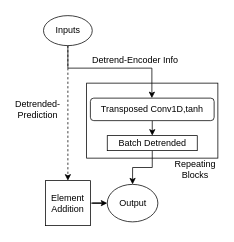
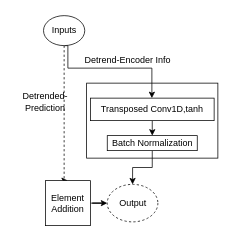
  <mxCell id="0" />
  <mxCell id="1" parent="0" />
  <mxCell id="2" style="edgeStyle=orthogonalEdgeStyle;rounded=0;orthogonalLoop=1;jettySize=auto;html=1;exitX=0.5;exitY=1;exitDx=0;exitDy=0;" edge="1" parent="1" source="4" target="6"><mxGeometry relative="1" as="geometry"><Array as="points"><mxPoint x="90" y="90" /><mxPoint x="202" y="90" /></Array></mxGeometry></mxCell>
  <mxCell id="3" style="edgeStyle=orthogonalEdgeStyle;rounded=0;orthogonalLoop=1;jettySize=auto;html=1;exitX=0.5;exitY=1;exitDx=0;exitDy=0;entryX=0.5;entryY=0;entryDx=0;entryDy=0;dashed=1;" edge="1" parent="1" source="4" target="11"><mxGeometry relative="1" as="geometry"><mxPoint x="75" y="210" as="targetPoint" /><Array as="points"><mxPoint x="90" y="240" /></Array></mxGeometry></mxCell>
- <mxCell id="4" value="Inputs" style="ellipse;whiteSpace=wrap;html=1;" vertex="1" parent="1"><mxGeometry x="57.5" y="20" width="65" height="40" as="geometry" /></mxCell>
+ <mxCell id="4" value="Inputs" style="ellipse;whiteSpace=wrap;html=1;" vertex="1" parent="1"><mxGeometry x="57.5" y="20" width="55" height="40" as="geometry" /></mxCell>
  <mxCell id="5" style="edgeStyle=orthogonalEdgeStyle;rounded=0;orthogonalLoop=1;jettySize=auto;html=1;exitX=0.5;exitY=1;exitDx=0;exitDy=0;entryX=0.5;entryY=0;entryDx=0;entryDy=0;" edge="1" parent="1" source="6" target="9"><mxGeometry relative="1" as="geometry" /></mxCell>
- <mxCell id="6" value="Transposed Conv1D,tanh" style="whiteSpace=wrap;html=1;rounded=1;" vertex="1" parent="1"><mxGeometry x="120" y="130" width="165" height="30" as="geometry" /></mxCell>
- <mxCell id="7" value="Detrend-Encoder Info" style="text;html=1;strokeColor=none;fillColor=none;align=center;verticalAlign=middle;whiteSpace=wrap;rounded=0;" vertex="1" parent="1"><mxGeometry x="120" y="70" width="120" height="20" as="geometry" /></mxCell>
+ <mxCell id="6" value="Transposed Conv1D,tanh" style="rounded=0;whiteSpace=wrap;html=1;" vertex="1" parent="1"><mxGeometry x="120" y="130" width="165" height="30" as="geometry" /></mxCell>
+ <mxCell id="7" value="Detrend-Encoder Info" style="text;html=1;strokeColor=none;fillColor=none;align=center;verticalAlign=middle;whiteSpace=wrap;rounded=0;" vertex="1" parent="1"><mxGeometry x="110" y="70" width="120" height="20" as="geometry" /></mxCell>
  <mxCell id="8" style="edgeStyle=orthogonalEdgeStyle;rounded=0;orthogonalLoop=1;jettySize=auto;html=1;exitX=0.5;exitY=1;exitDx=0;exitDy=0;" edge="1" parent="1" source="9" target="15"><mxGeometry relative="1" as="geometry" /></mxCell>
- <mxCell id="9" value="Batch Detrended" style="rounded=0;whiteSpace=wrap;html=1;" vertex="1" parent="1"><mxGeometry x="142.5" y="180" width="120" height="20" as="geometry" /></mxCell>
+ <mxCell id="9" value="Batch Normalization" style="rounded=0;whiteSpace=wrap;html=1;" vertex="1" parent="1"><mxGeometry x="142.5" y="180" width="120" height="20" as="geometry" /></mxCell>
  <mxCell id="10" style="edgeStyle=orthogonalEdgeStyle;rounded=0;orthogonalLoop=1;jettySize=auto;html=1;exitX=1;exitY=0.5;exitDx=0;exitDy=0;" edge="1" parent="1" source="11" target="15"><mxGeometry relative="1" as="geometry" /></mxCell>
  <mxCell id="11" value="Element Addition" style="whiteSpace=wrap;html=1;aspect=fixed;rounded=0;" vertex="1" parent="1"><mxGeometry x="60" y="240" width="60" height="60" as="geometry" /></mxCell>
- <mxCell id="12" value="Detrended-Prediction" style="text;html=1;strokeColor=none;fillColor=none;align=center;verticalAlign=middle;whiteSpace=wrap;rounded=0;" vertex="1" parent="1"><mxGeometry x="20" y="130" width="60" height="30" as="geometry" /></mxCell>
+ <mxCell id="12" value="Detrended-Prediction" style="text;html=1;strokeColor=none;fillColor=none;align=center;verticalAlign=middle;whiteSpace=wrap;rounded=0;" vertex="1" parent="1"><mxGeometry x="30" y="120" width="60" height="30" as="geometry" /></mxCell>
  <mxCell id="13" value="" style="rounded=0;whiteSpace=wrap;html=1;fillColor=none;" vertex="1" parent="1"><mxGeometry x="115" y="110" width="175" height="100" as="geometry" /></mxCell>
- <mxCell id="14" value="Repeating Blocks" style="text;html=1;strokeColor=none;fillColor=none;align=center;verticalAlign=middle;whiteSpace=wrap;rounded=0;" vertex="1" parent="1"><mxGeometry x="230" y="210" width="60" height="30" as="geometry" /></mxCell>
- <mxCell id="15" value="Output" style="ellipse;whiteSpace=wrap;html=1;fillColor=default;" vertex="1" parent="1"><mxGeometry x="142.5" y="245" width="67.5" height="50" as="geometry" /></mxCell>
+ <mxCell id="15" value="Output" style="ellipse;whiteSpace=wrap;html=1;fillColor=default;dashed=1;" vertex="1" parent="1"><mxGeometry x="142.5" y="245" width="67.5" height="50" as="geometry" /></mxCell>
